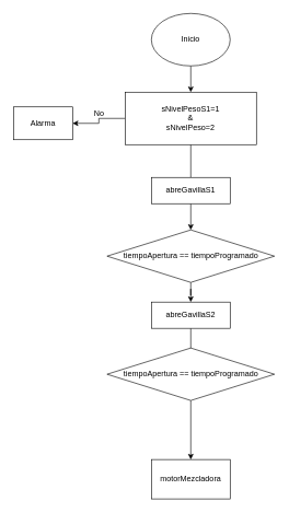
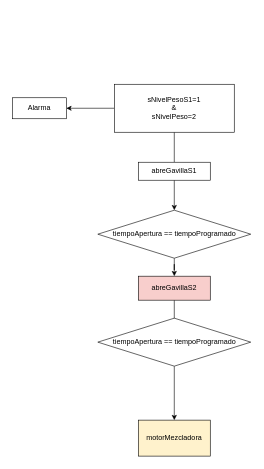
  <mxCell id="0" />
  <mxCell id="1" parent="0" />
- <mxCell id="2" value="" style="edgeStyle=orthogonalEdgeStyle;rounded=0;orthogonalLoop=1;jettySize=auto;html=1;" edge="1" parent="1" source="3" target="6"><mxGeometry relative="1" as="geometry" /></mxCell>
- <mxCell id="3" value="Inicio&lt;br&gt;" style="ellipse;whiteSpace=wrap;html=1;" vertex="1" parent="1"><mxGeometry x="230" y="20" width="120" height="80" as="geometry" /></mxCell>
  <mxCell id="4" value="" style="edgeStyle=orthogonalEdgeStyle;rounded=0;orthogonalLoop=1;jettySize=auto;html=1;endArrow=none;" edge="1" parent="1" source="6" target="8"><mxGeometry relative="1" as="geometry" /></mxCell>
  <mxCell id="5" value="" style="edgeStyle=orthogonalEdgeStyle;rounded=0;orthogonalLoop=1;jettySize=auto;html=1;" edge="1" parent="1" source="6" target="13"><mxGeometry relative="1" as="geometry" /></mxCell>
  <mxCell id="6" value="sNivelPesoS1=1&lt;br&gt;&amp;amp;&lt;br&gt;sNivelPeso=2" style="whiteSpace=wrap;html=1;rounded=0;" vertex="1" parent="1"><mxGeometry x="190" y="140" width="200" height="80" as="geometry" /></mxCell>
  <mxCell id="7" value="" style="edgeStyle=orthogonalEdgeStyle;rounded=0;orthogonalLoop=1;jettySize=auto;html=1;" edge="1" parent="1" source="8" target="10"><mxGeometry relative="1" as="geometry" /></mxCell>
- <mxCell id="8" value="abreGavillaS1" style="whiteSpace=wrap;html=1;" vertex="1" parent="1"><mxGeometry x="230" y="270" width="120" height="40" as="geometry" /></mxCell>
+ <mxCell id="8" value="abreGavillaS1" style="whiteSpace=wrap;html=1;" vertex="1" parent="1"><mxGeometry x="230" y="270" width="120" height="30" as="geometry" /></mxCell>
  <mxCell id="9" value="" style="edgeStyle=orthogonalEdgeStyle;rounded=0;orthogonalLoop=1;jettySize=auto;html=1;" edge="1" parent="1" source="10" target="12"><mxGeometry relative="1" as="geometry" /></mxCell>
  <mxCell id="10" value="tiempoApertura == tiempoProgramado" style="rhombus;whiteSpace=wrap;html=1;" vertex="1" parent="1"><mxGeometry x="162.5" y="350" width="255" height="80" as="geometry" /></mxCell>
  <mxCell id="11" value="" style="edgeStyle=orthogonalEdgeStyle;rounded=0;orthogonalLoop=1;jettySize=auto;html=1;" edge="1" parent="1" source="12"><mxGeometry relative="1" as="geometry"><mxPoint x="290" y="560" as="targetPoint" /></mxGeometry></mxCell>
- <mxCell id="12" value="abreGavillaS2" style="whiteSpace=wrap;html=1;" vertex="1" parent="1"><mxGeometry x="230" y="460" width="120" height="40" as="geometry" /></mxCell>
- <mxCell id="13" value="Alarma" style="whiteSpace=wrap;html=1;" vertex="1" parent="1"><mxGeometry x="20" y="162.5" width="90" height="50" as="geometry" /></mxCell>
- <mxCell id="14" value="No" style="text;html=1;align=center;verticalAlign=middle;resizable=0;points=[];autosize=1;strokeColor=none;fillColor=none;" vertex="1" parent="1"><mxGeometry x="130" y="158" width="40" height="30" as="geometry" /></mxCell>
+ <mxCell id="12" value="abreGavillaS2" style="whiteSpace=wrap;html=1;fillColor=#f8cecc;" vertex="1" parent="1"><mxGeometry x="230" y="460" width="120" height="40" as="geometry" /></mxCell>
+ <mxCell id="13" value="Alarma" style="whiteSpace=wrap;html=1;" vertex="1" parent="1"><mxGeometry x="20" y="162.5" width="90" height="35" as="geometry" /></mxCell>
  <mxCell id="15" value="" style="edgeStyle=orthogonalEdgeStyle;rounded=0;orthogonalLoop=1;jettySize=auto;html=1;" edge="1" parent="1" source="16" target="17"><mxGeometry relative="1" as="geometry" /></mxCell>
  <mxCell id="16" value="tiempoApertura == tiempoProgramado" style="rhombus;whiteSpace=wrap;html=1;" vertex="1" parent="1"><mxGeometry x="162.5" y="530" width="255" height="80" as="geometry" /></mxCell>
- <mxCell id="17" value="motorMezcladora" style="whiteSpace=wrap;html=1;" vertex="1" parent="1"><mxGeometry x="230" y="700" width="120" height="60" as="geometry" /></mxCell>
+ <mxCell id="17" value="motorMezcladora" style="whiteSpace=wrap;html=1;fillColor=#fff2cc;" vertex="1" parent="1"><mxGeometry x="230" y="700" width="120" height="60" as="geometry" /></mxCell>
